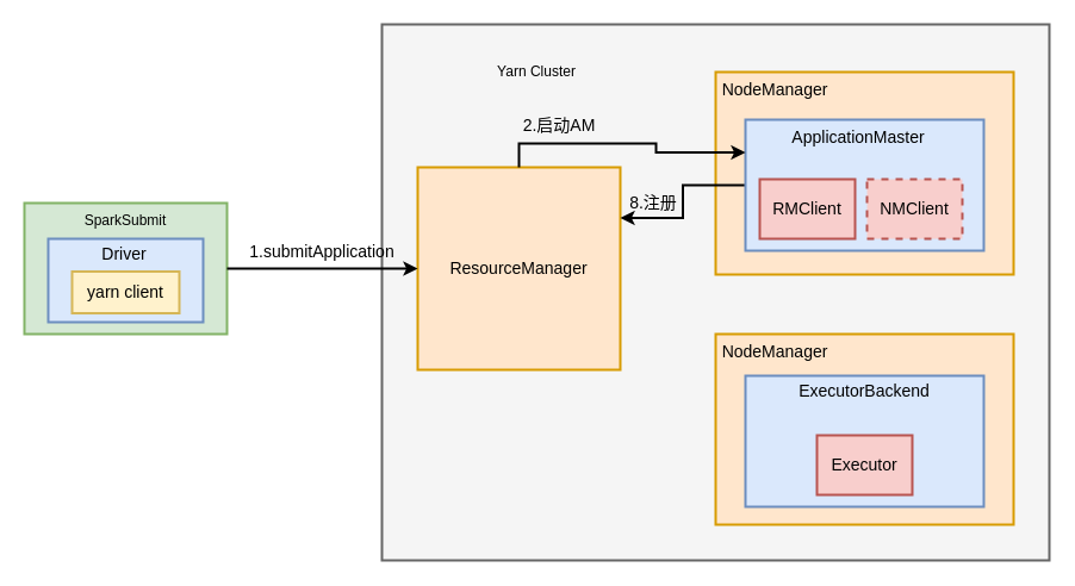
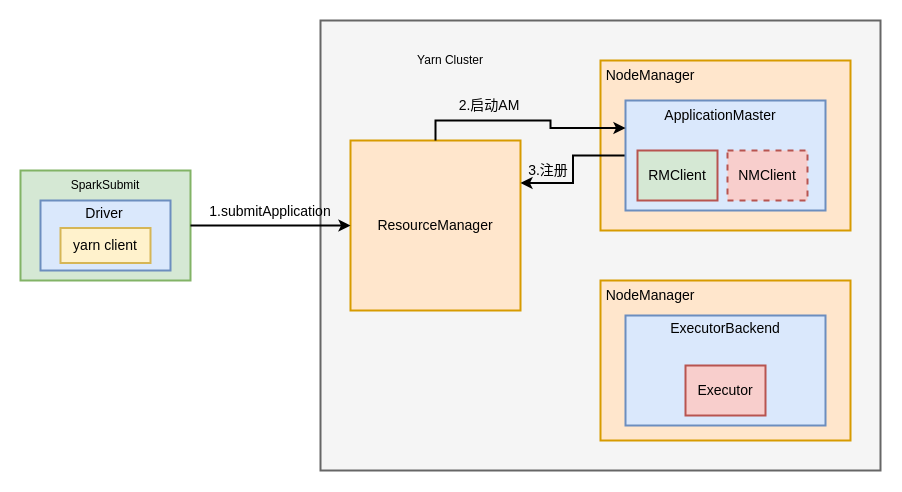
  <mxCell id="0" />
  <mxCell id="1" parent="0" />
  <mxCell id="2" value="" style="rounded=0;whiteSpace=wrap;html=1;strokeWidth=2;fillColor=#f5f5f5;fontColor=#333333;strokeColor=#666666;" vertex="1" parent="1"><mxGeometry x="320" y="20" width="560" height="450" as="geometry" /></mxCell>
  <mxCell id="3" value="Yarn Cluster" style="text;html=1;strokeColor=none;fillColor=none;align=center;verticalAlign=middle;whiteSpace=wrap;rounded=0;strokeWidth=2;" vertex="1" parent="1"><mxGeometry x="405" y="45" width="90" height="30" as="geometry" /></mxCell>
  <mxCell id="4" value="&lt;font style=&quot;font-size: 14px;&quot;&gt;ResourceManager&lt;/font&gt;" style="rounded=0;whiteSpace=wrap;html=1;strokeWidth=2;fillColor=#ffe6cc;strokeColor=#d79b00;" vertex="1" parent="1"><mxGeometry x="350" y="140" width="170" height="170" as="geometry" /></mxCell>
  <mxCell id="5" value="" style="rounded=0;whiteSpace=wrap;html=1;strokeWidth=2;fillColor=#ffe6cc;strokeColor=#d79b00;" vertex="1" parent="1"><mxGeometry x="600" y="60" width="250" height="170" as="geometry" /></mxCell>
  <mxCell id="6" value="&lt;font style=&quot;font-size: 14px;&quot;&gt;NodeManager&lt;/font&gt;" style="text;html=1;strokeColor=none;fillColor=none;align=center;verticalAlign=middle;whiteSpace=wrap;rounded=0;strokeWidth=2;" vertex="1" parent="1"><mxGeometry x="610" y="60" width="80" height="30" as="geometry" /></mxCell>
  <mxCell id="7" value="" style="rounded=0;whiteSpace=wrap;html=1;strokeWidth=2;fillColor=#ffe6cc;strokeColor=#d79b00;" vertex="1" parent="1"><mxGeometry x="600" y="280" width="250" height="160" as="geometry" /></mxCell>
  <mxCell id="8" value="&lt;font style=&quot;font-size: 14px;&quot;&gt;NodeManager&lt;/font&gt;" style="text;html=1;strokeColor=none;fillColor=none;align=center;verticalAlign=middle;whiteSpace=wrap;rounded=0;strokeWidth=2;" vertex="1" parent="1"><mxGeometry x="610" y="280" width="80" height="30" as="geometry" /></mxCell>
  <mxCell id="9" style="edgeStyle=orthogonalEdgeStyle;rounded=0;orthogonalLoop=1;jettySize=auto;html=1;entryX=1;entryY=0.25;entryDx=0;entryDy=0;strokeWidth=2;fontSize=14;" edge="1" parent="1" source="10" target="4"><mxGeometry relative="1" as="geometry" /></mxCell>
  <mxCell id="10" value="" style="rounded=0;whiteSpace=wrap;html=1;strokeWidth=2;fontSize=14;fillColor=#dae8fc;strokeColor=#6c8ebf;" vertex="1" parent="1"><mxGeometry x="625" y="100" width="200" height="110" as="geometry" /></mxCell>
  <mxCell id="11" value="ApplicationMaster" style="text;html=1;strokeColor=none;fillColor=none;align=center;verticalAlign=middle;whiteSpace=wrap;rounded=0;strokeWidth=2;fontSize=14;" vertex="1" parent="1"><mxGeometry x="690" y="100" width="60" height="30" as="geometry" /></mxCell>
- <mxCell id="12" value="RMClient" style="rounded=0;whiteSpace=wrap;html=1;strokeWidth=2;fontSize=14;fillColor=#f8cecc;strokeColor=#b85450;" vertex="1" parent="1"><mxGeometry x="637" y="150" width="80" height="50" as="geometry" /></mxCell>
+ <mxCell id="12" value="RMClient" style="rounded=0;whiteSpace=wrap;html=1;strokeWidth=2;fontSize=14;fillColor=#d5e8d4;strokeColor=#b85450;" vertex="1" parent="1"><mxGeometry x="637" y="150" width="80" height="50" as="geometry" /></mxCell>
  <mxCell id="13" value="NMClient" style="rounded=0;whiteSpace=wrap;html=1;strokeWidth=2;fontSize=14;fillColor=#f8cecc;strokeColor=#b85450;dashed=1;" vertex="1" parent="1"><mxGeometry x="727" y="150" width="80" height="50" as="geometry" /></mxCell>
  <mxCell id="14" value="" style="rounded=0;whiteSpace=wrap;html=1;strokeWidth=2;fontSize=14;fillColor=#dae8fc;strokeColor=#6c8ebf;" vertex="1" parent="1"><mxGeometry x="625" y="315" width="200" height="110" as="geometry" /></mxCell>
  <mxCell id="15" value="ExecutorBackend" style="text;html=1;strokeColor=none;fillColor=none;align=center;verticalAlign=middle;whiteSpace=wrap;rounded=0;strokeWidth=2;fontSize=14;" vertex="1" parent="1"><mxGeometry x="660" y="310" width="130" height="35" as="geometry" /></mxCell>
  <mxCell id="16" value="Executor" style="rounded=0;whiteSpace=wrap;html=1;strokeWidth=2;fontSize=14;fillColor=#f8cecc;strokeColor=#b85450;" vertex="1" parent="1"><mxGeometry x="685" y="365" width="80" height="50" as="geometry" /></mxCell>
  <mxCell id="17" value="" style="group" vertex="1" connectable="0" parent="1"><mxGeometry x="20" y="170" width="170" height="110" as="geometry" /></mxCell>
  <mxCell id="18" value="" style="rounded=0;whiteSpace=wrap;html=1;fillColor=#d5e8d4;strokeColor=#82b366;strokeWidth=2;" vertex="1" parent="17"><mxGeometry width="170" height="110" as="geometry" /></mxCell>
  <mxCell id="19" value="SparkSubmit" style="text;html=1;strokeColor=none;fillColor=none;align=center;verticalAlign=middle;whiteSpace=wrap;rounded=0;strokeWidth=2;" vertex="1" parent="17"><mxGeometry x="55" width="60" height="30" as="geometry" /></mxCell>
  <mxCell id="20" value="" style="rounded=0;whiteSpace=wrap;html=1;strokeWidth=2;fillColor=#dae8fc;strokeColor=#6c8ebf;" vertex="1" parent="17"><mxGeometry x="20" y="30" width="130" height="70" as="geometry" /></mxCell>
  <mxCell id="21" value="Driver" style="text;html=1;strokeColor=none;fillColor=none;align=center;verticalAlign=middle;whiteSpace=wrap;rounded=0;strokeWidth=2;fontSize=14;" vertex="1" parent="17"><mxGeometry x="54" y="30" width="60" height="25" as="geometry" /></mxCell>
  <mxCell id="22" value="yarn client" style="rounded=0;whiteSpace=wrap;html=1;strokeWidth=2;fontSize=14;fillColor=#fff2cc;strokeColor=#d6b656;" vertex="1" parent="17"><mxGeometry x="40" y="57.5" width="90" height="35" as="geometry" /></mxCell>
  <mxCell id="23" style="edgeStyle=orthogonalEdgeStyle;rounded=0;orthogonalLoop=1;jettySize=auto;html=1;fontSize=14;strokeWidth=2;" edge="1" parent="1" source="18" target="4"><mxGeometry relative="1" as="geometry" /></mxCell>
  <mxCell id="24" value="1.submitApplication" style="text;html=1;strokeColor=none;fillColor=none;align=center;verticalAlign=middle;whiteSpace=wrap;rounded=0;strokeWidth=2;fontSize=14;" vertex="1" parent="1"><mxGeometry x="240" y="196" width="60" height="30" as="geometry" /></mxCell>
  <mxCell id="25" style="edgeStyle=orthogonalEdgeStyle;rounded=0;orthogonalLoop=1;jettySize=auto;html=1;entryX=0;entryY=0.25;entryDx=0;entryDy=0;strokeWidth=2;fontSize=14;exitX=0.5;exitY=0;exitDx=0;exitDy=0;" edge="1" parent="1" source="4" target="10"><mxGeometry relative="1" as="geometry"><Array as="points"><mxPoint x="435" y="120" /><mxPoint x="550" y="120" /><mxPoint x="550" y="128" /></Array></mxGeometry></mxCell>
- <mxCell id="26" value="2.启动AM" style="text;html=1;strokeColor=none;fillColor=none;align=center;verticalAlign=middle;whiteSpace=wrap;rounded=0;strokeWidth=2;fontSize=14;" vertex="1" parent="1"><mxGeometry x="414" y="90" width="110" height="30" as="geometry" /></mxCell>
- <mxCell id="27" value="8.注册" style="text;html=1;strokeColor=none;fillColor=none;align=center;verticalAlign=middle;whiteSpace=wrap;rounded=0;strokeWidth=2;fontSize=14;" vertex="1" parent="1"><mxGeometry x="493" y="155" width="110" height="30" as="geometry" /></mxCell>
+ <mxCell id="26" value="2.启动AM" style="text;html=1;strokeColor=none;fillColor=none;align=center;verticalAlign=middle;whiteSpace=wrap;rounded=0;strokeWidth=2;fontSize=14;" vertex="1" parent="1"><mxGeometry x="434" y="90" width="110" height="30" as="geometry" /></mxCell>
+ <mxCell id="27" value="3.注册" style="text;html=1;strokeColor=none;fillColor=none;align=center;verticalAlign=middle;whiteSpace=wrap;rounded=0;strokeWidth=2;fontSize=14;" vertex="1" parent="1"><mxGeometry x="493" y="155" width="110" height="30" as="geometry" /></mxCell>
